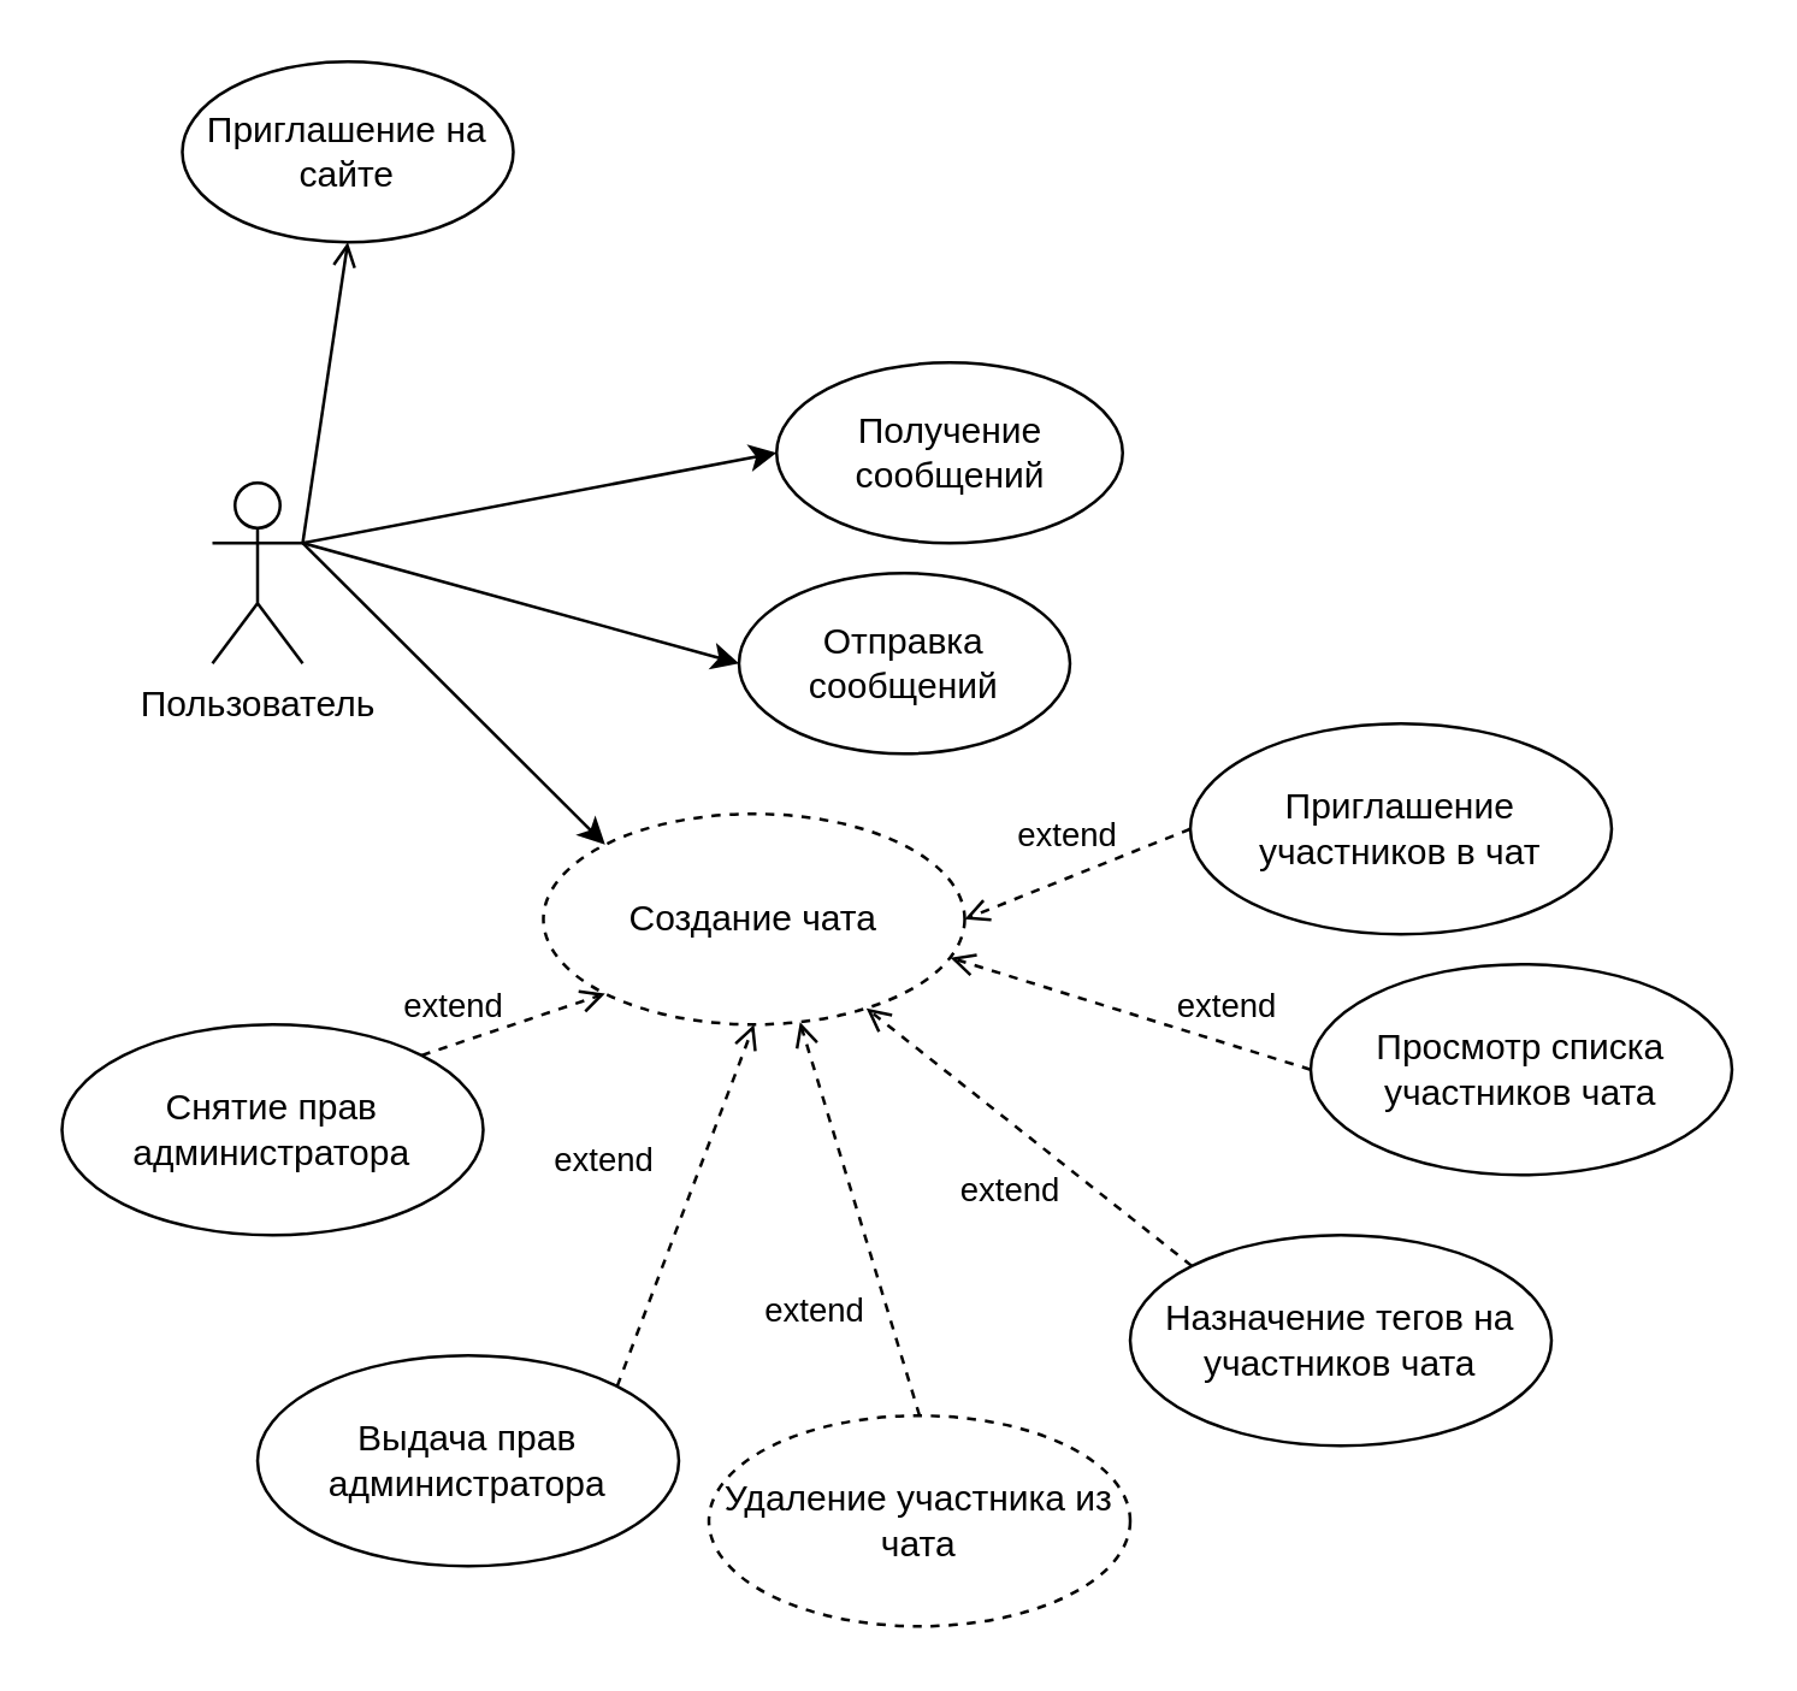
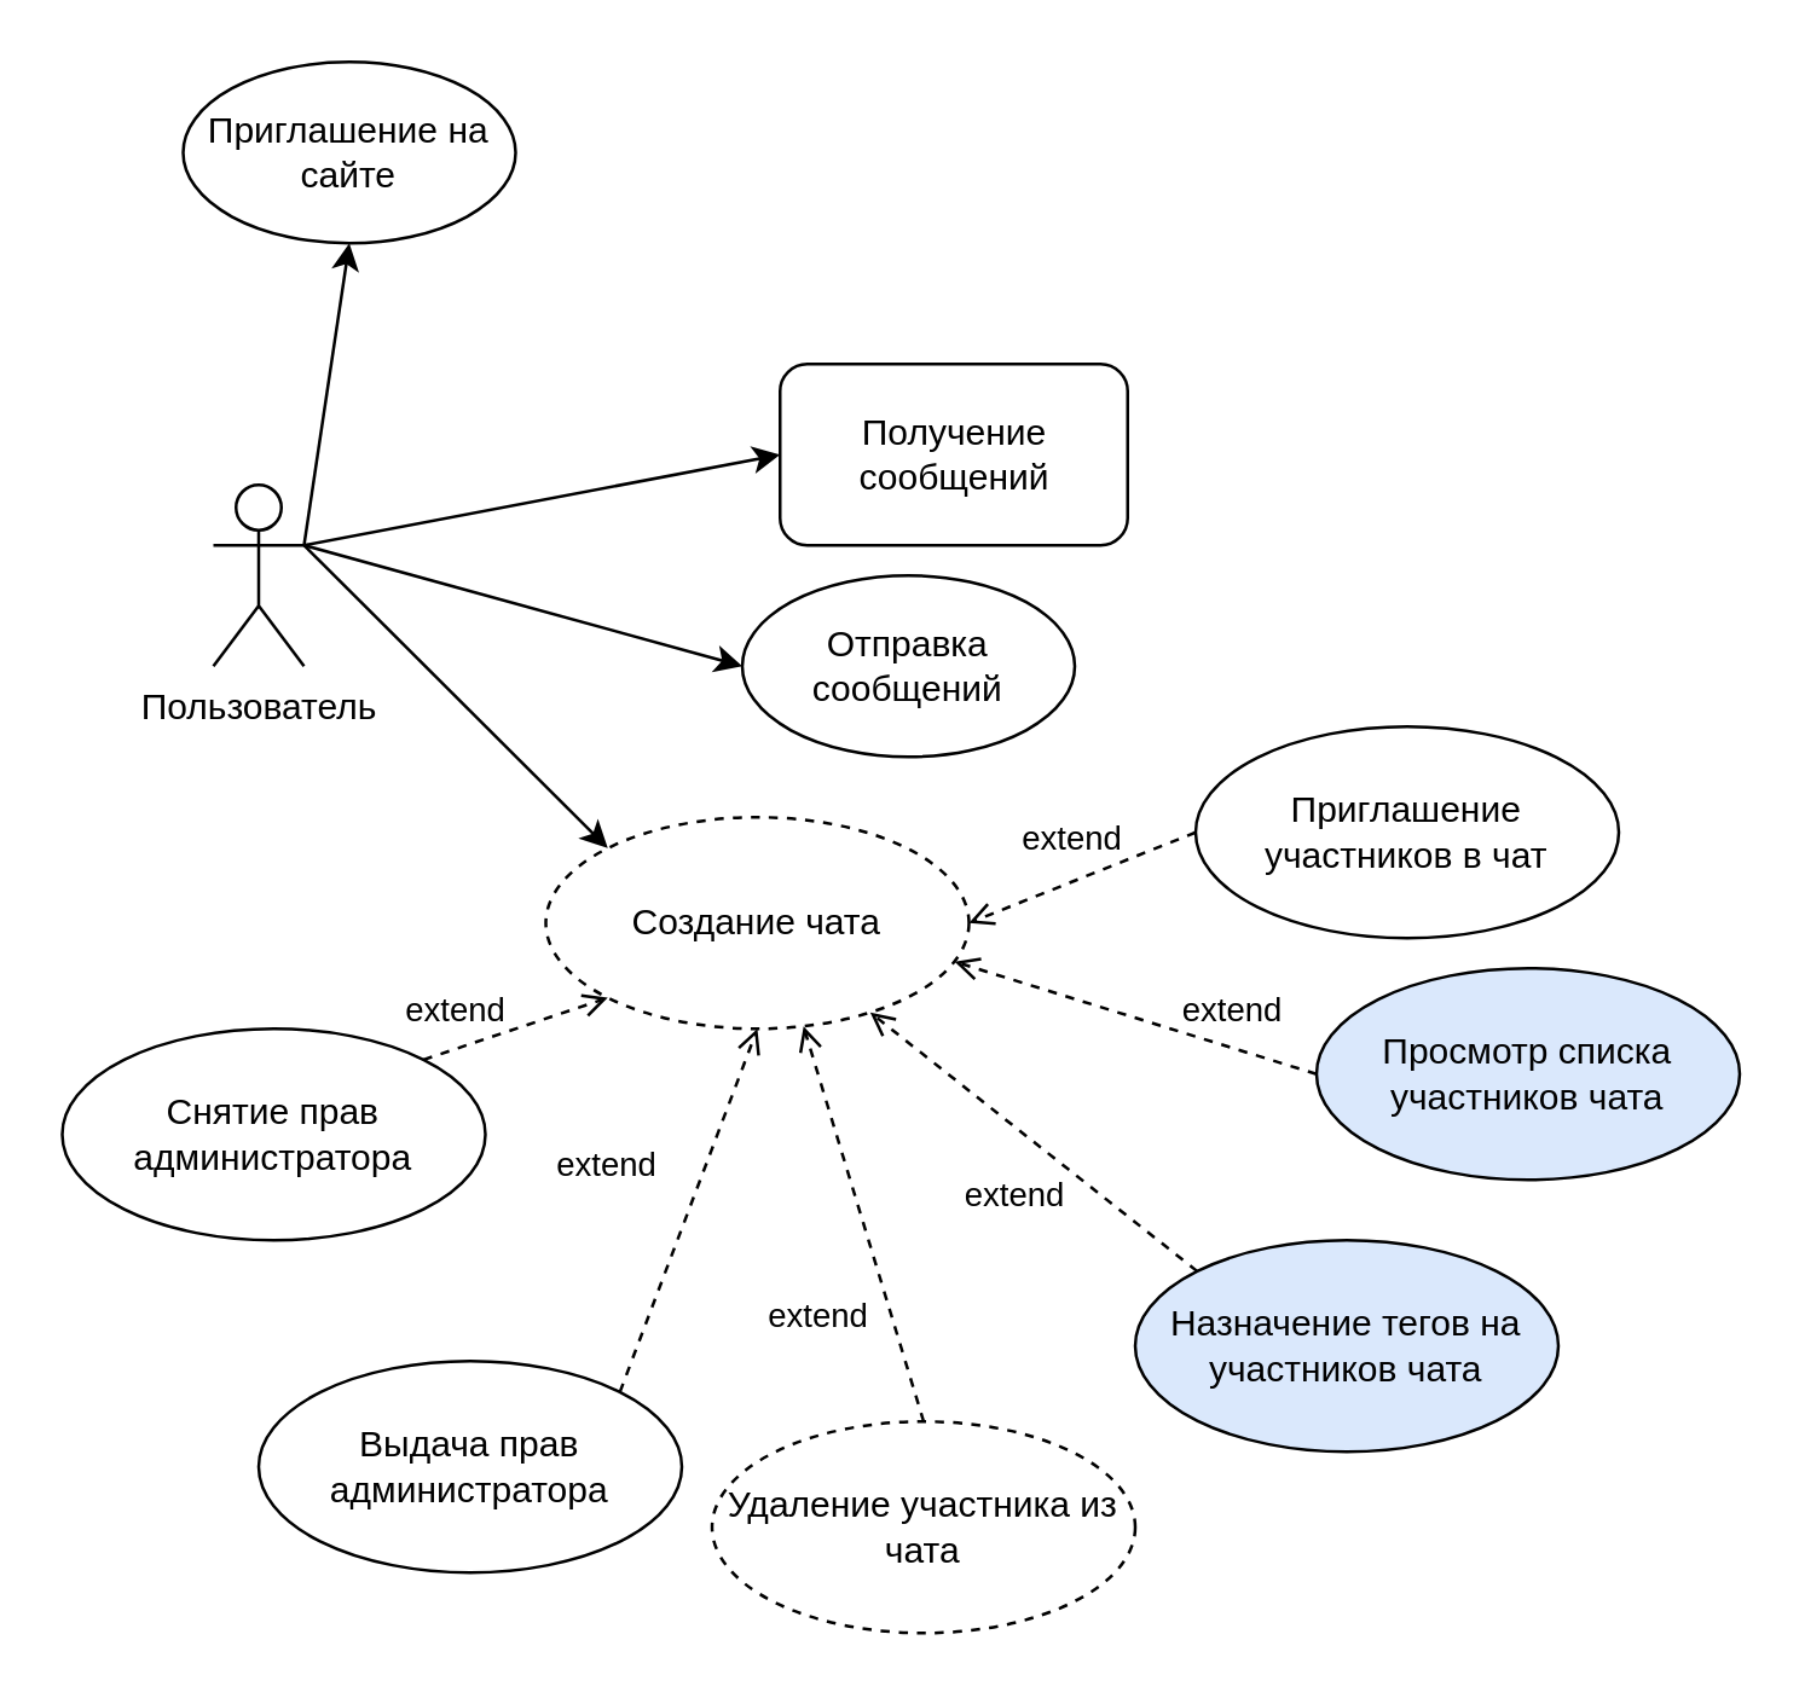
  <mxCell id="0" />
  <mxCell id="1" parent="0" />
- <mxCell id="2" style="rounded=0;orthogonalLoop=1;jettySize=auto;html=1;exitX=1;exitY=0.333;exitDx=0;exitDy=0;exitPerimeter=0;entryX=0.5;entryY=1;entryDx=0;entryDy=0;endArrow=open;" parent="1" source="6" target="8" edge="1"><mxGeometry relative="1" as="geometry" /></mxCell>
+ <mxCell id="2" style="rounded=0;orthogonalLoop=1;jettySize=auto;html=1;exitX=1;exitY=0.333;exitDx=0;exitDy=0;exitPerimeter=0;entryX=0.5;entryY=1;entryDx=0;entryDy=0;" parent="1" source="6" target="8" edge="1"><mxGeometry relative="1" as="geometry" /></mxCell>
  <mxCell id="3" style="edgeStyle=none;shape=connector;rounded=0;orthogonalLoop=1;jettySize=auto;html=1;exitX=1;exitY=0.333;exitDx=0;exitDy=0;exitPerimeter=0;entryX=0;entryY=0.5;entryDx=0;entryDy=0;strokeColor=default;align=center;verticalAlign=middle;fontFamily=Helvetica;fontSize=11;fontColor=default;labelBackgroundColor=default;endArrow=classic;" parent="1" source="6" target="9" edge="1"><mxGeometry relative="1" as="geometry" /></mxCell>
  <mxCell id="4" style="edgeStyle=none;shape=connector;rounded=0;orthogonalLoop=1;jettySize=auto;html=1;exitX=1;exitY=0.333;exitDx=0;exitDy=0;exitPerimeter=0;entryX=0;entryY=0.5;entryDx=0;entryDy=0;strokeColor=default;align=center;verticalAlign=middle;fontFamily=Helvetica;fontSize=11;fontColor=default;labelBackgroundColor=default;endArrow=classic;" parent="1" source="6" target="11" edge="1"><mxGeometry relative="1" as="geometry" /></mxCell>
  <mxCell id="5" style="edgeStyle=none;shape=connector;rounded=0;orthogonalLoop=1;jettySize=auto;html=1;exitX=1;exitY=0.333;exitDx=0;exitDy=0;exitPerimeter=0;entryX=0;entryY=0;entryDx=0;entryDy=0;strokeColor=default;align=center;verticalAlign=middle;fontFamily=Helvetica;fontSize=11;fontColor=default;labelBackgroundColor=default;endArrow=classic;" parent="1" source="6" target="7" edge="1"><mxGeometry relative="1" as="geometry" /></mxCell>
  <mxCell id="6" value="Пользователь" style="shape=umlActor;verticalLabelPosition=bottom;verticalAlign=top;html=1;" parent="1" vertex="1"><mxGeometry x="70" y="160" width="30" height="60" as="geometry" /></mxCell>
  <mxCell id="7" value="Создание чата" style="ellipse;whiteSpace=wrap;html=1;dashed=1;" parent="1" vertex="1"><mxGeometry x="180" y="270" width="140" height="70" as="geometry" /></mxCell>
  <mxCell id="8" value="Приглашение на сайте" style="ellipse;whiteSpace=wrap;html=1;" parent="1" vertex="1"><mxGeometry x="60" y="20" width="110" height="60" as="geometry" /></mxCell>
- <mxCell id="9" value="Получение сообщений" style="ellipse;whiteSpace=wrap;html=1;" parent="1" vertex="1"><mxGeometry x="257.5" y="120" width="115" height="60" as="geometry" /></mxCell>
- <mxCell id="10" value="Просмотр списка участников чата" style="ellipse;whiteSpace=wrap;html=1;" parent="1" vertex="1"><mxGeometry x="435" y="320" width="140" height="70" as="geometry" /></mxCell>
+ <mxCell id="9" value="Получение сообщений" style="whiteSpace=wrap;html=1;rounded=1;" parent="1" vertex="1"><mxGeometry x="257.5" y="120" width="115" height="60" as="geometry" /></mxCell>
+ <mxCell id="10" value="Просмотр списка участников чата" style="ellipse;whiteSpace=wrap;html=1;fillColor=#dae8fc;" parent="1" vertex="1"><mxGeometry x="435" y="320" width="140" height="70" as="geometry" /></mxCell>
  <mxCell id="11" value="Отправка сообщений" style="ellipse;whiteSpace=wrap;html=1;" parent="1" vertex="1"><mxGeometry x="245" y="190" width="110" height="60" as="geometry" /></mxCell>
  <mxCell id="12" style="edgeStyle=none;shape=connector;rounded=0;orthogonalLoop=1;jettySize=auto;html=1;exitX=1;exitY=0;exitDx=0;exitDy=0;entryX=0;entryY=1;entryDx=0;entryDy=0;strokeColor=default;align=center;verticalAlign=middle;fontFamily=Helvetica;fontSize=11;fontColor=default;labelBackgroundColor=default;endArrow=open;dashed=1;endFill=0;" parent="1" source="13" target="7" edge="1"><mxGeometry relative="1" as="geometry" /></mxCell>
  <mxCell id="13" value="Снятие прав администратора" style="ellipse;whiteSpace=wrap;html=1;" parent="1" vertex="1"><mxGeometry x="20" y="340" width="140" height="70" as="geometry" /></mxCell>
  <mxCell id="14" style="edgeStyle=none;shape=connector;rounded=0;orthogonalLoop=1;jettySize=auto;html=1;exitX=0;exitY=0.5;exitDx=0;exitDy=0;entryX=1;entryY=0.5;entryDx=0;entryDy=0;strokeColor=default;align=center;verticalAlign=middle;fontFamily=Helvetica;fontSize=11;fontColor=default;labelBackgroundColor=default;endArrow=open;dashed=1;endFill=0;" parent="1" source="15" target="7" edge="1"><mxGeometry relative="1" as="geometry" /></mxCell>
  <mxCell id="15" value="Приглашение участников в чат" style="ellipse;whiteSpace=wrap;html=1;" parent="1" vertex="1"><mxGeometry x="395" y="240" width="140" height="70" as="geometry" /></mxCell>
  <mxCell id="16" style="edgeStyle=none;shape=connector;rounded=0;orthogonalLoop=1;jettySize=auto;html=1;exitX=0;exitY=0;exitDx=0;exitDy=0;strokeColor=default;align=center;verticalAlign=middle;fontFamily=Helvetica;fontSize=11;fontColor=default;labelBackgroundColor=default;endArrow=open;dashed=1;endFill=0;" parent="1" source="17" target="7" edge="1"><mxGeometry relative="1" as="geometry" /></mxCell>
- <mxCell id="17" value="Назначение тегов на участников чата" style="ellipse;whiteSpace=wrap;html=1;" parent="1" vertex="1"><mxGeometry x="375" y="410" width="140" height="70" as="geometry" /></mxCell>
+ <mxCell id="17" value="Назначение тегов на участников чата" style="ellipse;whiteSpace=wrap;html=1;fillColor=#dae8fc;" parent="1" vertex="1"><mxGeometry x="375" y="410" width="140" height="70" as="geometry" /></mxCell>
  <mxCell id="18" style="edgeStyle=none;shape=connector;rounded=0;orthogonalLoop=1;jettySize=auto;html=1;exitX=1;exitY=0;exitDx=0;exitDy=0;entryX=0.5;entryY=1;entryDx=0;entryDy=0;strokeColor=default;align=center;verticalAlign=middle;fontFamily=Helvetica;fontSize=11;fontColor=default;labelBackgroundColor=default;endArrow=open;dashed=1;endFill=0;" parent="1" source="19" target="7" edge="1"><mxGeometry relative="1" as="geometry" /></mxCell>
  <mxCell id="19" value="Выдача прав администратора" style="ellipse;whiteSpace=wrap;html=1;" parent="1" vertex="1"><mxGeometry x="85" y="450" width="140" height="70" as="geometry" /></mxCell>
  <mxCell id="20" value="Удаление участника из чата" style="ellipse;whiteSpace=wrap;html=1;dashed=1;" parent="1" vertex="1"><mxGeometry x="235" y="470" width="140" height="70" as="geometry" /></mxCell>
  <mxCell id="21" style="edgeStyle=none;shape=connector;rounded=0;orthogonalLoop=1;jettySize=auto;html=1;exitX=0.5;exitY=0;exitDx=0;exitDy=0;entryX=0.609;entryY=0.989;entryDx=0;entryDy=0;entryPerimeter=0;strokeColor=default;align=center;verticalAlign=middle;fontFamily=Helvetica;fontSize=11;fontColor=default;labelBackgroundColor=default;endArrow=open;dashed=1;endFill=0;" parent="1" source="20" target="7" edge="1"><mxGeometry relative="1" as="geometry" /></mxCell>
  <mxCell id="22" style="edgeStyle=none;shape=connector;rounded=0;orthogonalLoop=1;jettySize=auto;html=1;exitX=0;exitY=0.5;exitDx=0;exitDy=0;entryX=0.966;entryY=0.683;entryDx=0;entryDy=0;entryPerimeter=0;strokeColor=default;align=center;verticalAlign=middle;fontFamily=Helvetica;fontSize=11;fontColor=default;labelBackgroundColor=default;endArrow=open;dashed=1;endFill=0;" parent="1" source="10" target="7" edge="1"><mxGeometry relative="1" as="geometry" /></mxCell>
  <mxCell id="23" value="extend" style="text;html=1;align=center;verticalAlign=middle;resizable=0;points=[];autosize=1;strokeColor=none;fillColor=none;fontFamily=Helvetica;fontSize=11;fontColor=default;labelBackgroundColor=default;" parent="1" vertex="1"><mxGeometry x="120" y="319" width="60" height="30" as="geometry" /></mxCell>
  <mxCell id="24" value="extend" style="text;html=1;align=center;verticalAlign=middle;resizable=0;points=[];autosize=1;strokeColor=none;fillColor=none;fontFamily=Helvetica;fontSize=11;fontColor=default;labelBackgroundColor=default;" parent="1" vertex="1"><mxGeometry x="170" y="370" width="60" height="30" as="geometry" /></mxCell>
  <mxCell id="25" value="extend" style="text;html=1;align=center;verticalAlign=middle;resizable=0;points=[];autosize=1;strokeColor=none;fillColor=none;fontFamily=Helvetica;fontSize=11;fontColor=default;labelBackgroundColor=default;" parent="1" vertex="1"><mxGeometry x="240" y="420" width="60" height="30" as="geometry" /></mxCell>
  <mxCell id="26" value="extend" style="text;html=1;align=center;verticalAlign=middle;resizable=0;points=[];autosize=1;strokeColor=none;fillColor=none;fontFamily=Helvetica;fontSize=11;fontColor=default;labelBackgroundColor=default;" parent="1" vertex="1"><mxGeometry x="305" y="380" width="60" height="30" as="geometry" /></mxCell>
  <mxCell id="27" value="extend" style="text;html=1;align=center;verticalAlign=middle;resizable=0;points=[];autosize=1;strokeColor=none;fillColor=none;fontFamily=Helvetica;fontSize=11;fontColor=default;labelBackgroundColor=default;" parent="1" vertex="1"><mxGeometry x="377" y="319" width="60" height="30" as="geometry" /></mxCell>
  <mxCell id="28" value="extend" style="text;html=1;align=center;verticalAlign=middle;resizable=0;points=[];autosize=1;strokeColor=none;fillColor=none;fontFamily=Helvetica;fontSize=11;fontColor=default;labelBackgroundColor=default;" parent="1" vertex="1"><mxGeometry x="324" y="262" width="60" height="30" as="geometry" /></mxCell>
